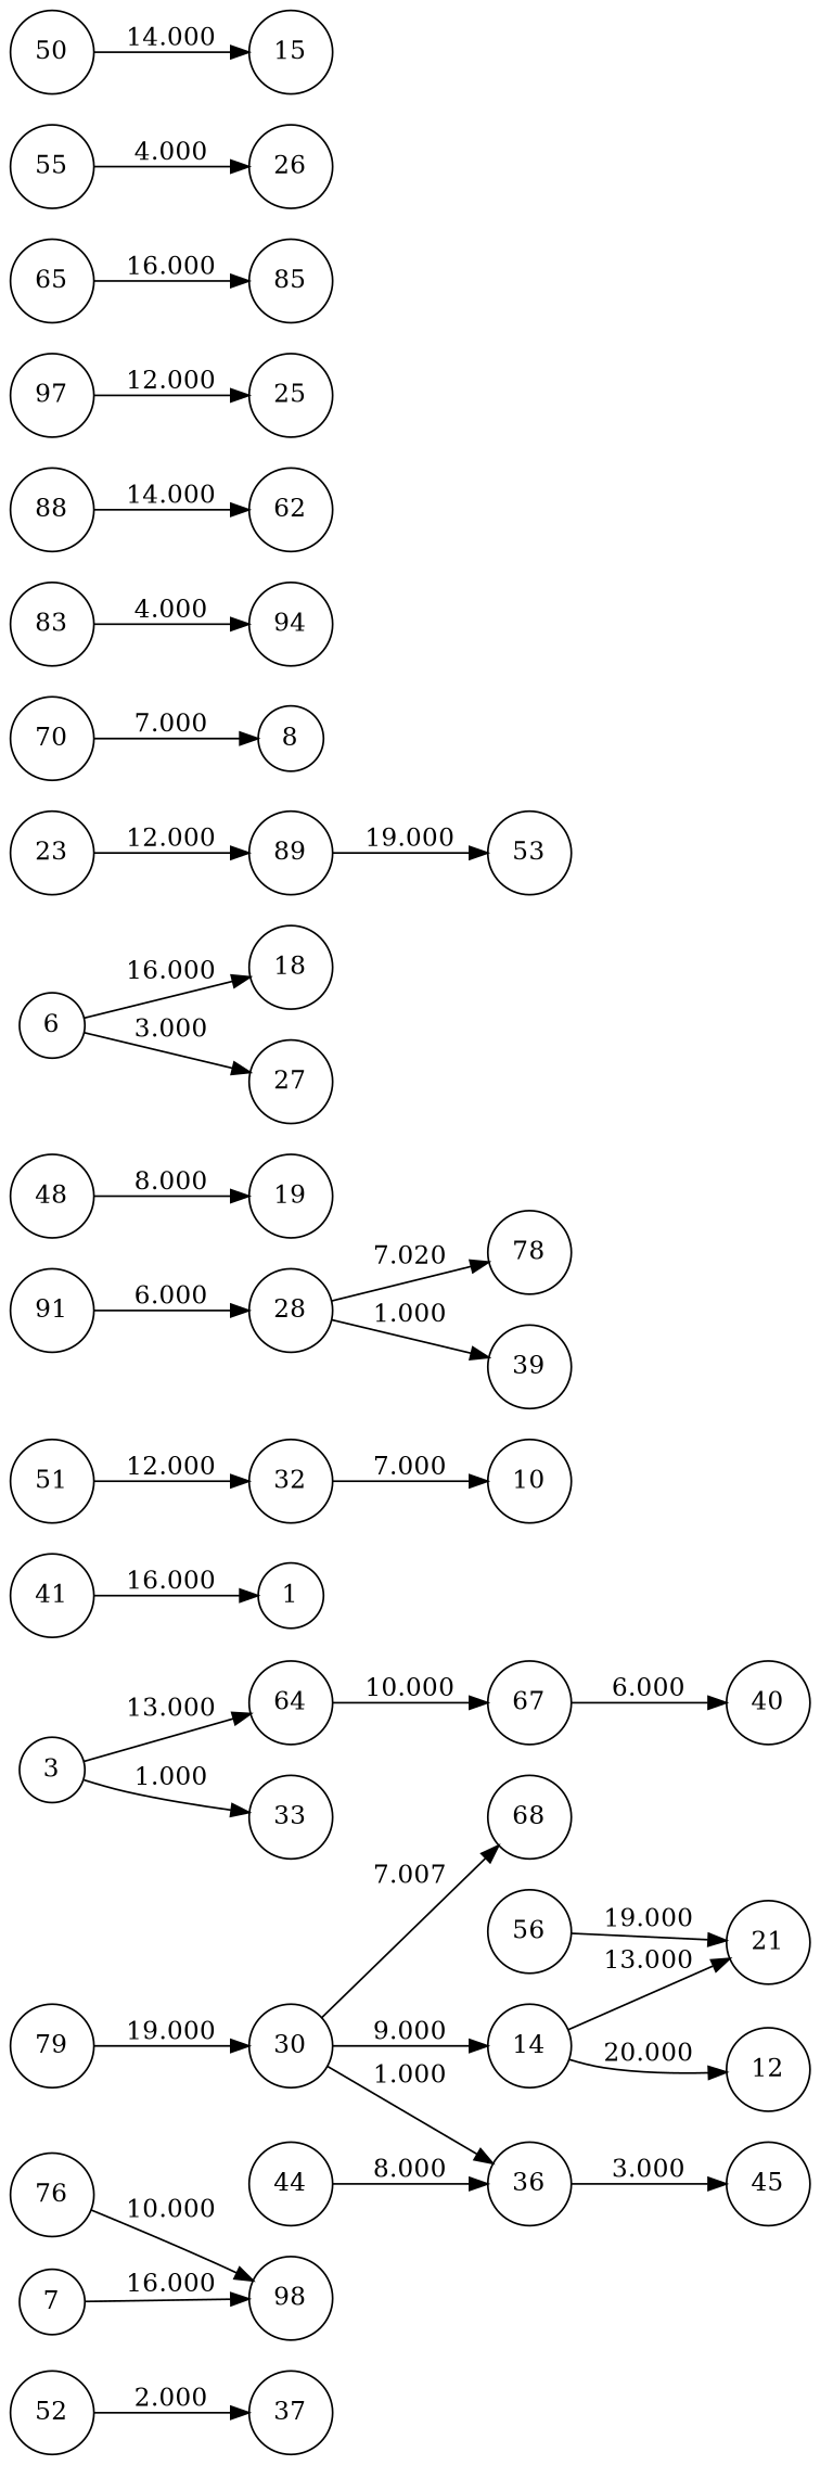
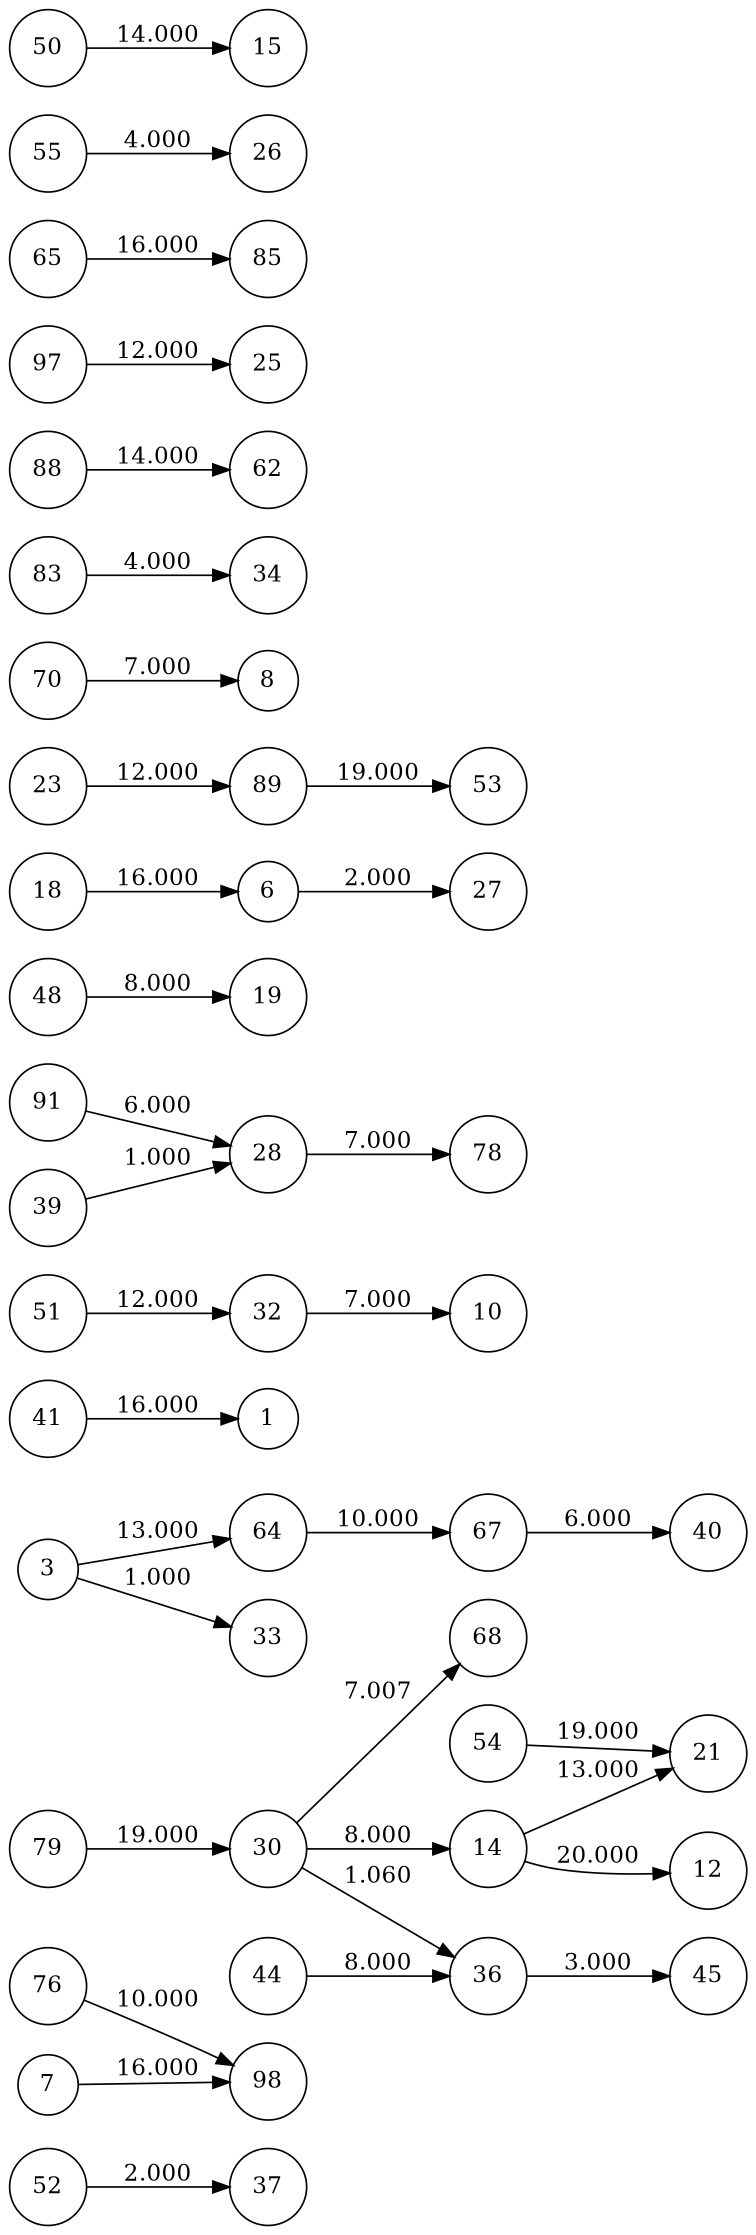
  digraph {
    rankdir=LR
    node [shape=circle]
    52
    37
    76
    98
    30
    14
    36
    68
    12
    21
    45
    64
    67
    40
    41
    1
-   56
+   56 [label=54]
    32
    10
    7
    91
    28
    78
    51
    48
    19
    18
    6
    27
    23
    89
    53
    70
    8
    83
-   94
+   94 [label=34]
    88
    62
    44
    3
    33
    97
    25
    39
    79
    65
    85
    55
    26
    50
    15
    52 -> 37 [label=2.000]
    76 -> 98 [label=10.000]
-   30 -> 14 [label=9.000]
-   30 -> 36 [label=1.000]
+   30 -> 14 [label=8.000]
+   30 -> 36 [label=1.060]
    30 -> 68 [label=7.007]
    14 -> 12 [label=20.000]
    14 -> 21 [label=13.000]
    36 -> 45 [label=3.000]
    64 -> 67 [label=10.000]
    67 -> 40 [label=6.000]
    41 -> 1 [label=16.000]
    56 -> 21 [label=19.000]
    32 -> 10 [label=7.000]
    7 -> 98 [label=16.000]
    91 -> 28 [label=6.000]
-   28 -> 78 [label=7.020]
+   28 -> 78 [label=7.000]
    51 -> 32 [label=12.000]
    48 -> 19 [label=8.000]
-   6 -> 18 [label=16.000]
-   6 -> 27 [label=3.000]
+   18 -> 6 [label=16.000]
+   6 -> 27 [label=2.000]
    23 -> 89 [label=12.000]
    89 -> 53 [label=19.000]
    70 -> 8 [label=7.000]
    83 -> 94 [label=4.000]
    88 -> 62 [label=14.000]
    44 -> 36 [label=8.000]
    3 -> 64 [label=13.000]
    3 -> 33 [label=1.000]
    97 -> 25 [label=12.000]
-   28 -> 39 [label=1.000]
+   39 -> 28 [label=1.000]
    79 -> 30 [label=19.000]
    65 -> 85 [label=16.000]
    55 -> 26 [label=4.000]
    50 -> 15 [label=14.000]
  }
